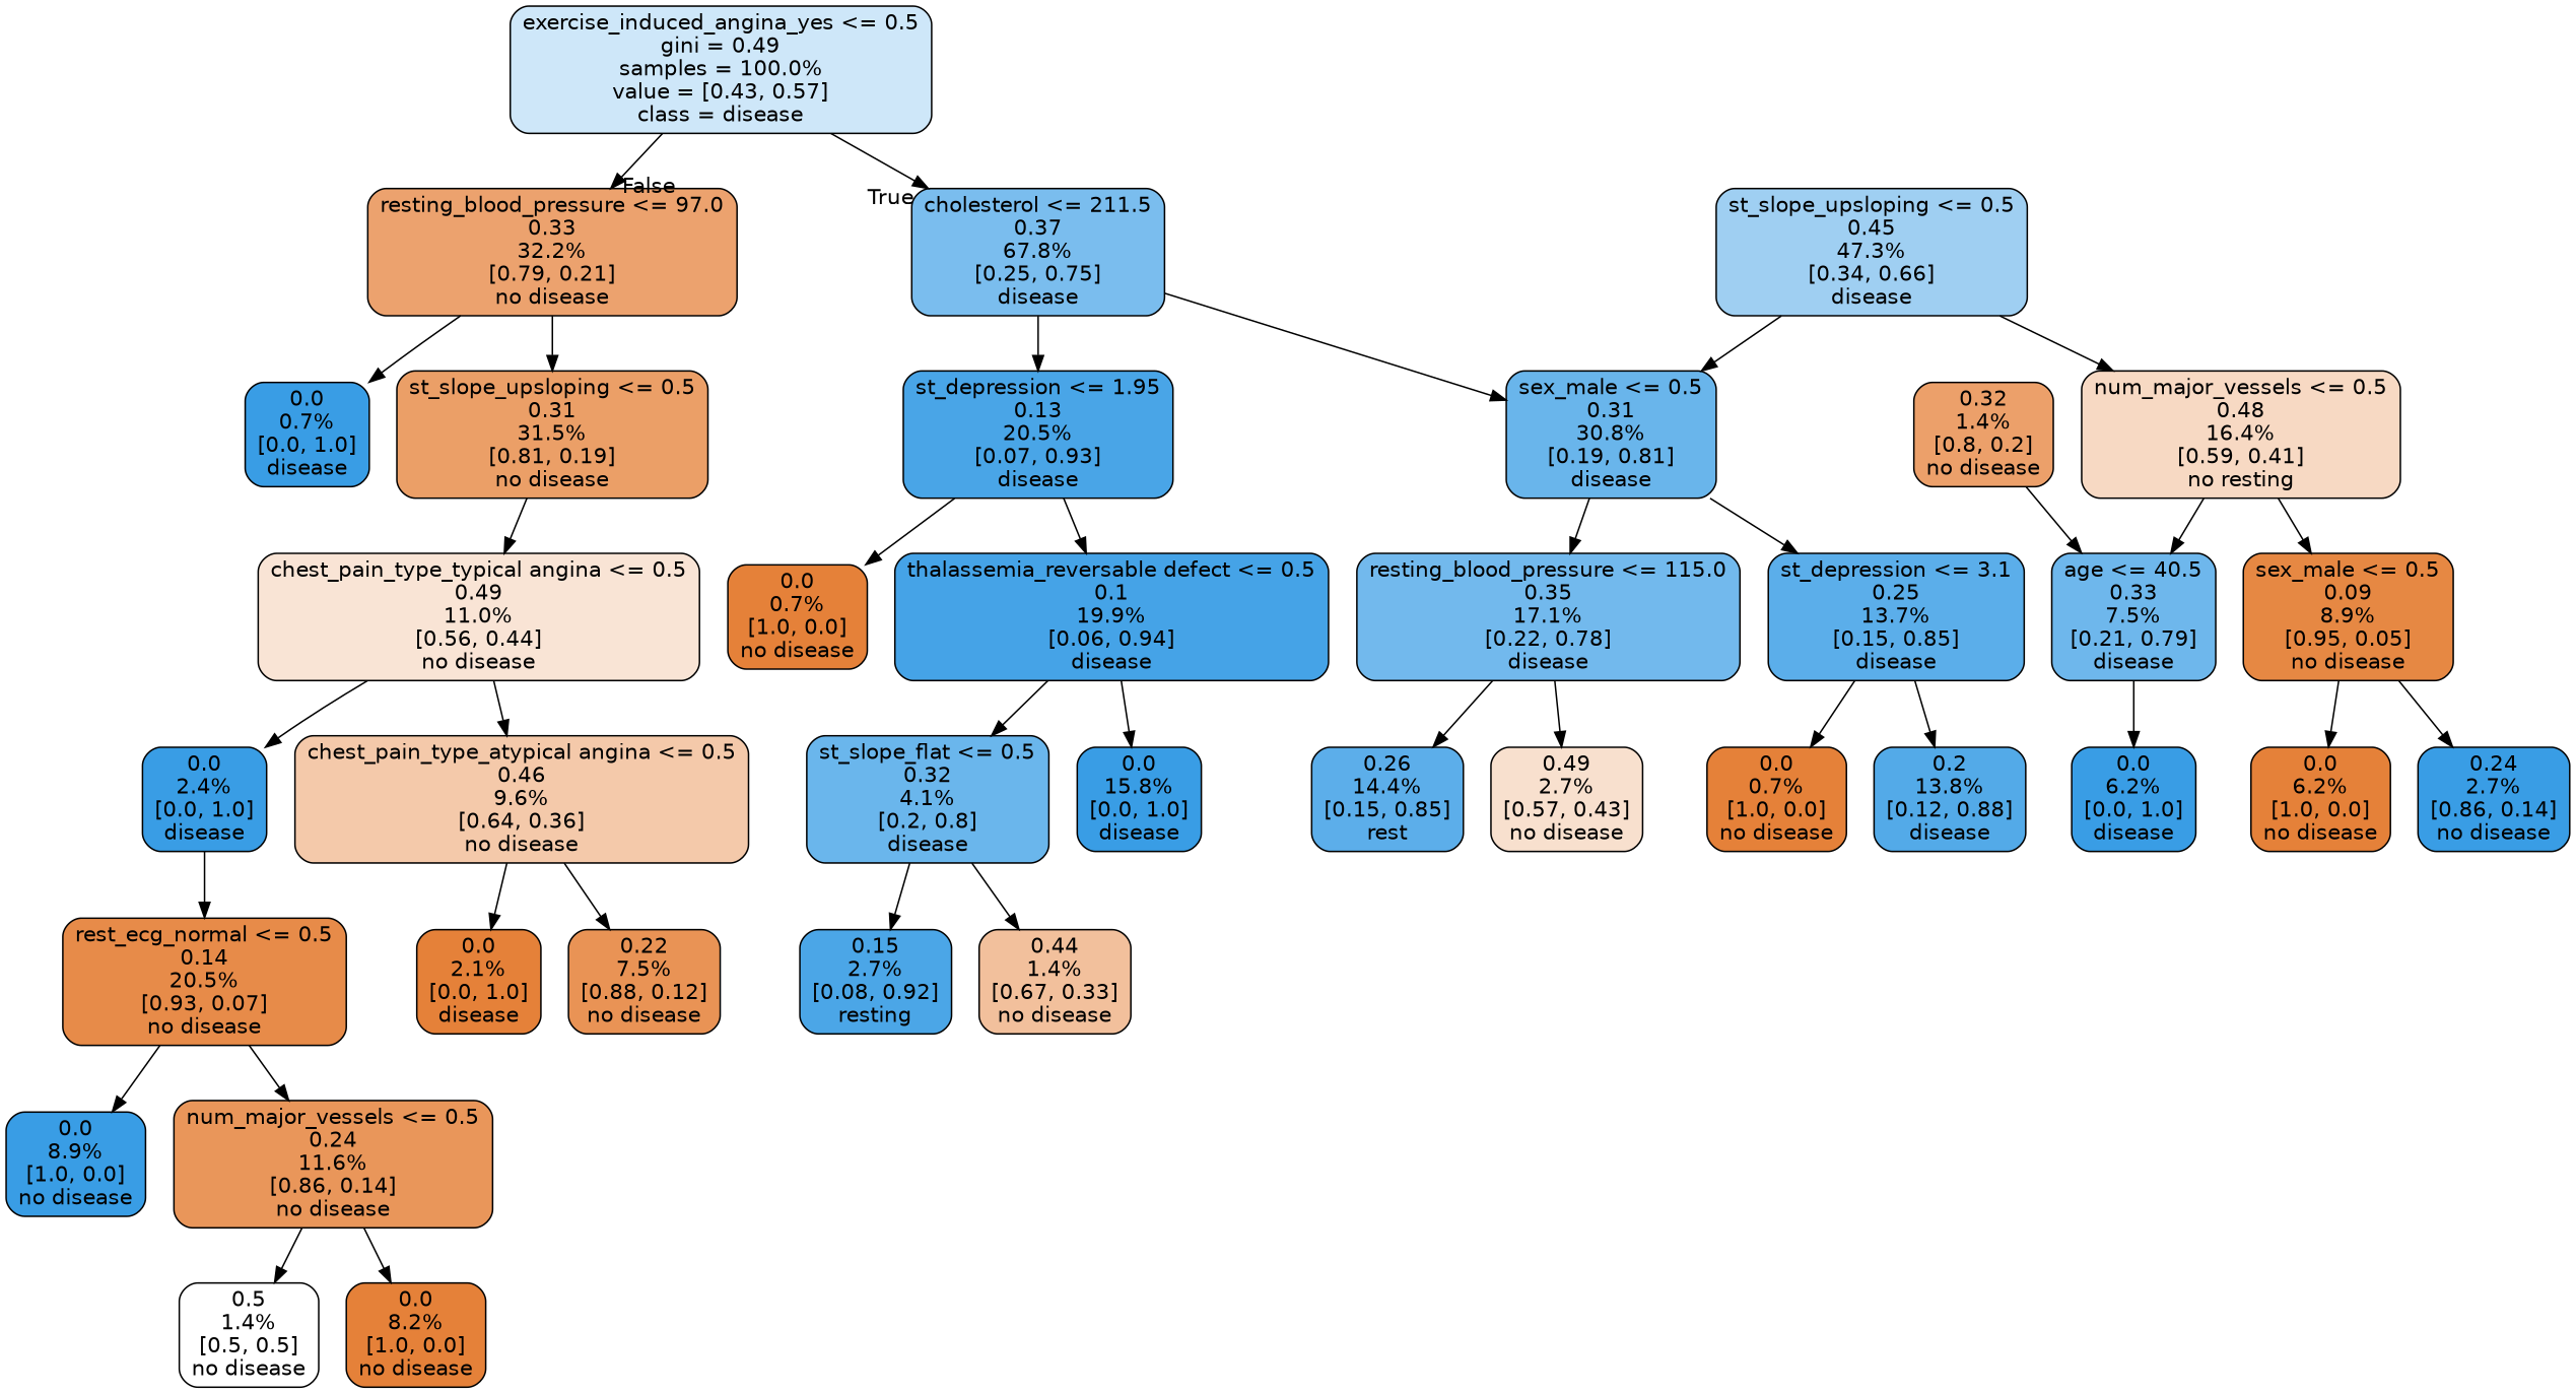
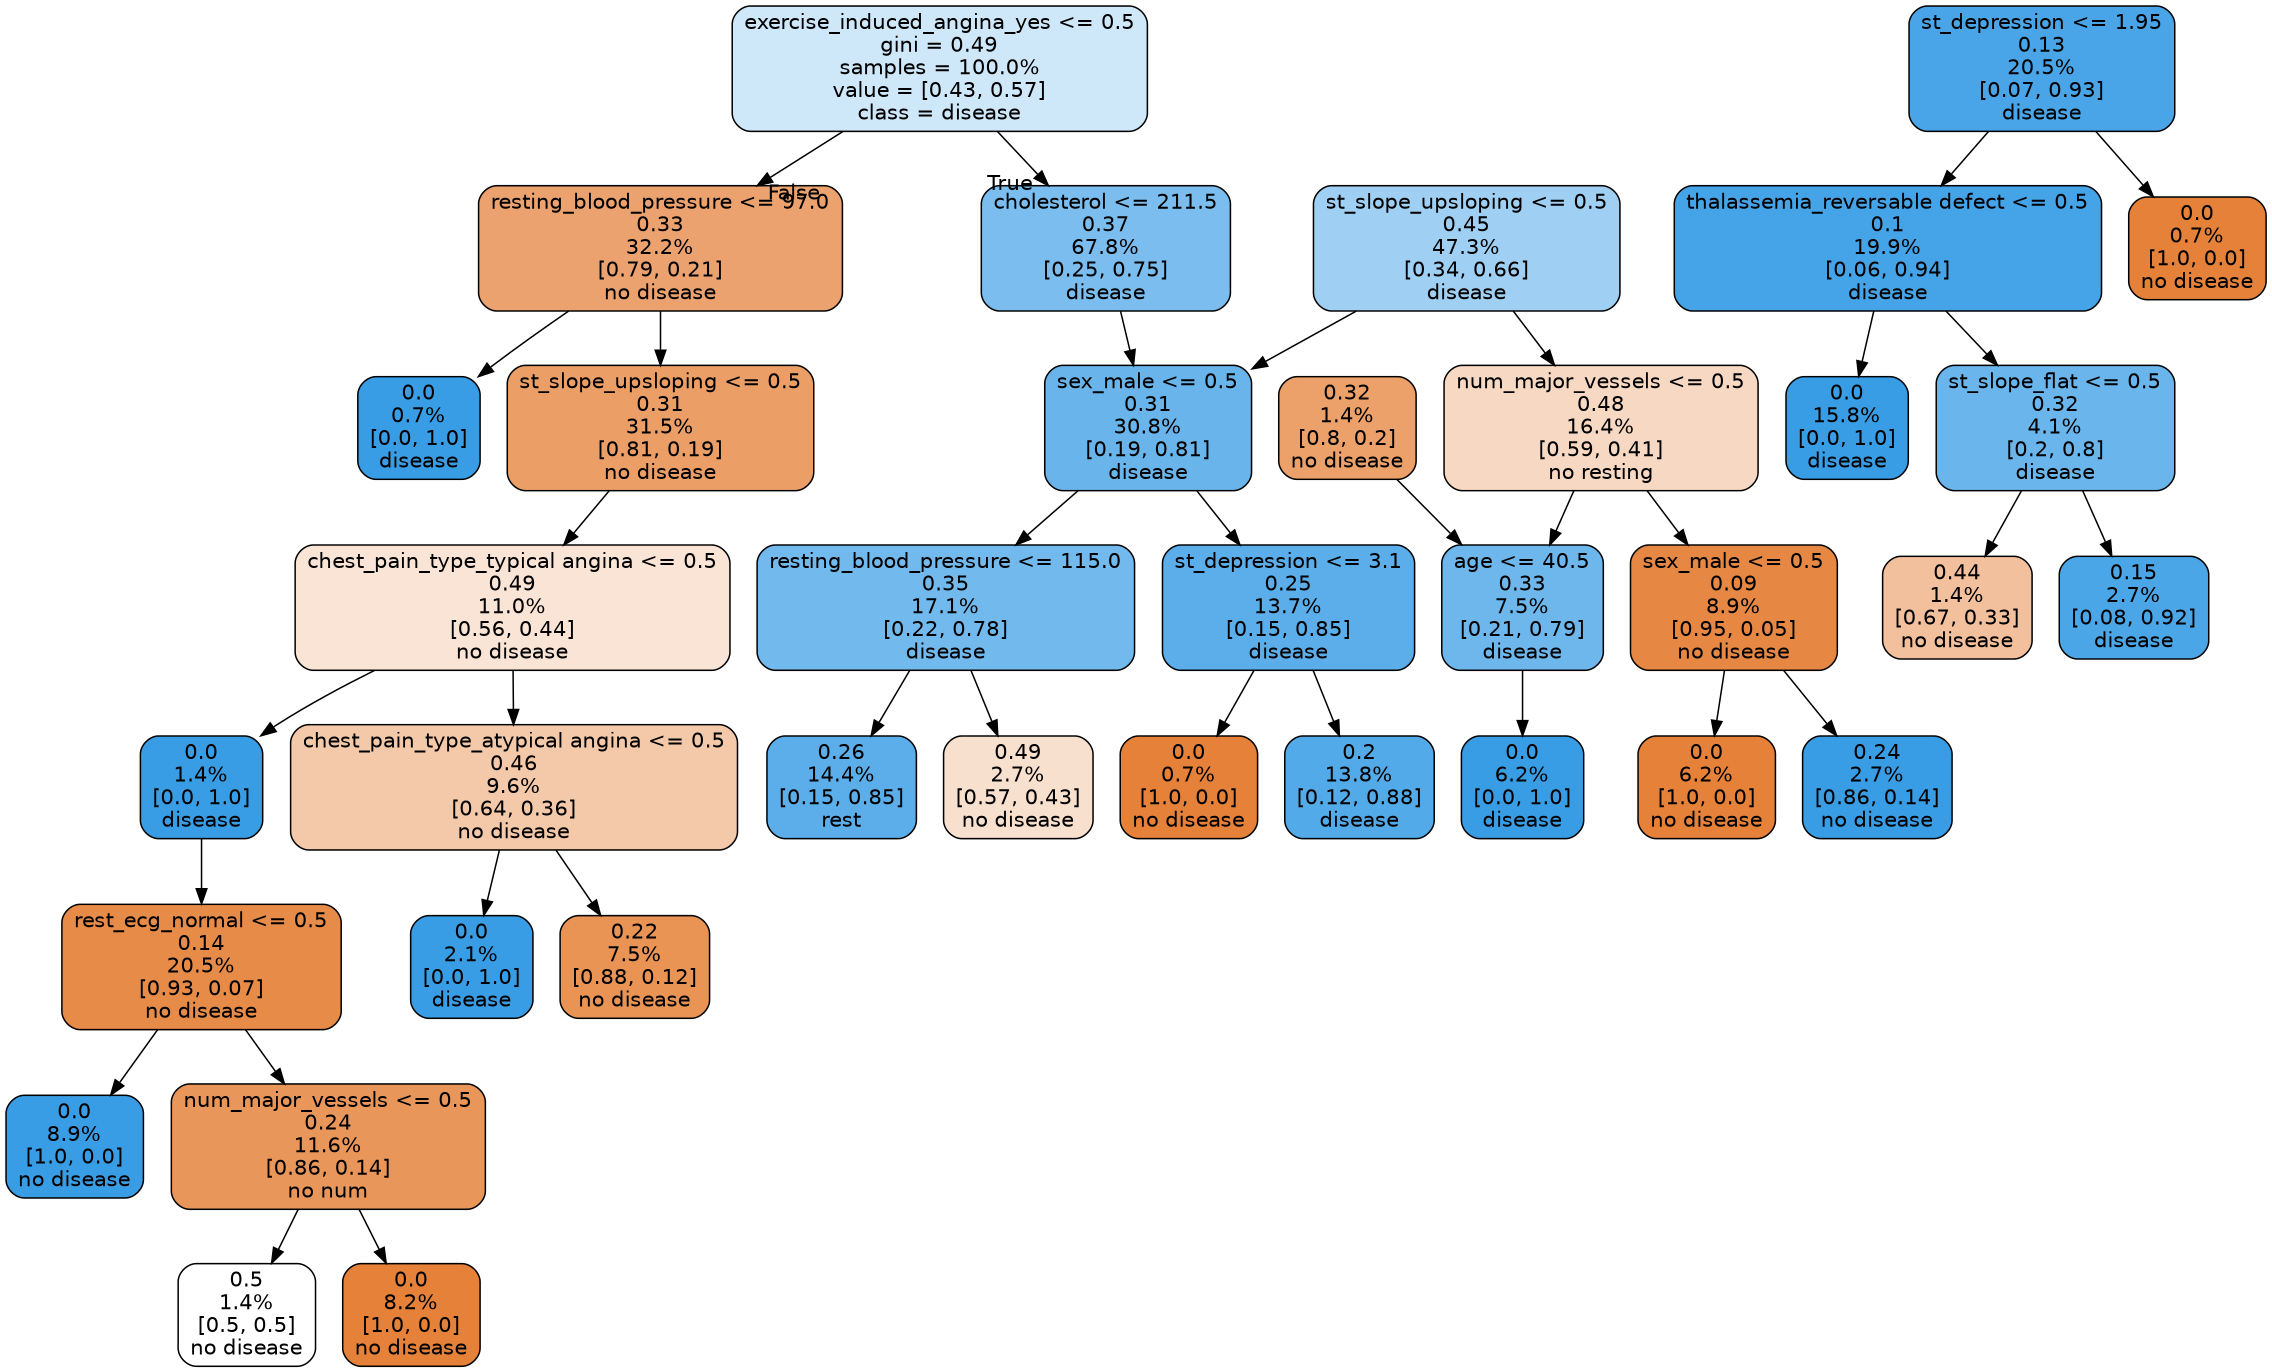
  digraph {
    node [color=black fillcolor="#399de5" fontname=helvetica shape=box style="filled, rounded"]
    edge [fontname=helvetica]
    n1 [fillcolor="#cee7f9" label="exercise_induced_angina_yes <= 0.5\ngini = 0.49\nsamples = 100.0%\nvalue = [0.43, 0.57]\nclass = disease"]
    n2 [fillcolor="#7abdee" label="cholesterol <= 211.5\n0.37\n67.8%\n[0.25, 0.75]\ndisease"]
    n3 [fillcolor="#eca26e" label="resting_blood_pressure <= 97.0\n0.33\n32.2%\n[0.79, 0.21]\nno disease"]
    n4 [fillcolor="#49a5e7" label="st_depression <= 1.95\n0.13\n20.5%\n[0.07, 0.93]\ndisease"]
    n5 [fillcolor="#69b5eb" label="sex_male <= 0.5\n0.31\n30.8%\n[0.19, 0.81]\ndisease"]
    n6 [label="0.0\n0.7%\n[0.0, 1.0]\ndisease"]
    n7 [fillcolor="#eb9f67" label="st_slope_upsloping <= 0.5\n0.31\n31.5%\n[0.81, 0.19]\nno disease"]
    n8 [fillcolor="#45a3e7" label="thalassemia_reversable defect <= 0.5\n0.1\n19.9%\n[0.06, 0.94]\ndisease"]
    n9 [fillcolor="#e58139" label="0.0\n0.7%\n[1.0, 0.0]\nno disease"]
    n10 [fillcolor="#9fcff2" label="st_slope_upsloping <= 0.5\n0.45\n47.3%\n[0.34, 0.66]\ndisease"]
    n11 [fillcolor="#f7d9c3" label="num_major_vessels <= 0.5\n0.48\n16.4%\n[0.59, 0.41]\nno resting"]
    n12 [label="0.0\n15.8%\n[0.0, 1.0]\ndisease"]
    n13 [fillcolor="#6ab6ec" label="st_slope_flat <= 0.5\n0.32\n4.1%\n[0.2, 0.8]\ndisease"]
    n14 [fillcolor="#f2c09c" label="0.44\n1.4%\n[0.67, 0.33]\nno disease"]
-   n15 [fillcolor="#4ba6e7" label="0.15\n2.7%\n[0.08, 0.92]\nresting"]
+   n15 [fillcolor="#4ba6e7" label="0.15\n2.7%\n[0.08, 0.92]\ndisease"]
    n16 [fillcolor="#5baeea" label="st_depression <= 3.1\n0.25\n13.7%\n[0.15, 0.85]\ndisease"]
    n17 [fillcolor="#72b9ed" label="resting_blood_pressure <= 115.0\n0.35\n17.1%\n[0.22, 0.78]\ndisease"]
    n18 [fillcolor="#6eb7ec" label="age <= 40.5\n0.33\n7.5%\n[0.21, 0.79]\ndisease"]
    n19 [fillcolor="#e68843" label="sex_male <= 0.5\n0.09\n8.9%\n[0.95, 0.05]\nno disease"]
    n20 [fillcolor="#53aae8" label="0.2\n13.8%\n[0.12, 0.88]\ndisease"]
    n21 [fillcolor="#e58139" label="0.0\n0.7%\n[1.0, 0.0]\nno disease"]
    n22 [fillcolor="#f8e0ce" label="0.49\n2.7%\n[0.57, 0.43]\nno disease"]
    n23 [fillcolor="#5caeea" label="0.26\n14.4%\n[0.15, 0.85]\nrest"]
    n24 [label="0.0\n6.2%\n[0.0, 1.0]\ndisease"]
    n25 [label="0.24\n2.7%\n[0.86, 0.14]\nno disease"]
    n26 [fillcolor="#e58139" label="0.0\n6.2%\n[1.0, 0.0]\nno disease"]
    n27 [fillcolor="#eca06a" label="0.32\n1.4%\n[0.8, 0.2]\nno disease"]
    n28 [fillcolor="#f9e4d5" label="chest_pain_type_typical angina <= 0.5\n0.49\n11.0%\n[0.56, 0.44]\nno disease"]
    n29 [fillcolor="#f4c9aa" label="chest_pain_type_atypical angina <= 0.5\n0.46\n9.6%\n[0.64, 0.36]\nno disease"]
-   n30 [label="0.0\n2.4%\n[0.0, 1.0]\ndisease"]
+   n30 [label="0.0\n1.4%\n[0.0, 1.0]\ndisease"]
    n31 [fillcolor="#e78b49" label="rest_ecg_normal <= 0.5\n0.14\n20.5%\n[0.93, 0.07]\nno disease"]
    n32 [label="0.0\n8.9%\n[1.0, 0.0]\nno disease"]
-   n33 [fillcolor="#e9965a" label="num_major_vessels <= 0.5\n0.24\n11.6%\n[0.86, 0.14]\nno disease"]
+   n33 [fillcolor="#e9965a" label="num_major_vessels <= 0.5\n0.24\n11.6%\n[0.86, 0.14]\nno num"]
    n34 [fillcolor="#e99355" label="0.22\n7.5%\n[0.88, 0.12]\nno disease"]
-   n35 [fillcolor="#e58139" label="0.0\n2.1%\n[0.0, 1.0]\ndisease"]
+   n35 [label="0.0\n2.1%\n[0.0, 1.0]\ndisease"]
    n36 [fillcolor="#ffffff" label="0.5\n1.4%\n[0.5, 0.5]\nno disease"]
    n37 [fillcolor="#e58139" label="0.0\n8.2%\n[1.0, 0.0]\nno disease"]
    n1 -> n2 [headlabel=True labelangle=45 labeldistance=2.5]
    n1 -> n3 [headlabel=False labelangle=-45 labeldistance=2.5]
-   n2 -> n4
    n2 -> n5
    n3 -> n6
    n3 -> n7
    n4 -> n8
    n4 -> n9
    n5 -> n16
    n5 -> n17
    n7 -> n28
    n8 -> n12
    n8 -> n13
    n10 -> n5
    n10 -> n11
    n11 -> n18
    n11 -> n19
    n13 -> n14
    n13 -> n15
    n16 -> n20
    n16 -> n21
    n17 -> n22
    n17 -> n23
    n18 -> n24
    n19 -> n25
    n19 -> n26
    n27 -> n18
    n28 -> n29
    n28 -> n30
    n29 -> n34
    n29 -> n35
    n30 -> n31
    n31 -> n32
    n31 -> n33
    n33 -> n36
    n33 -> n37
  }
